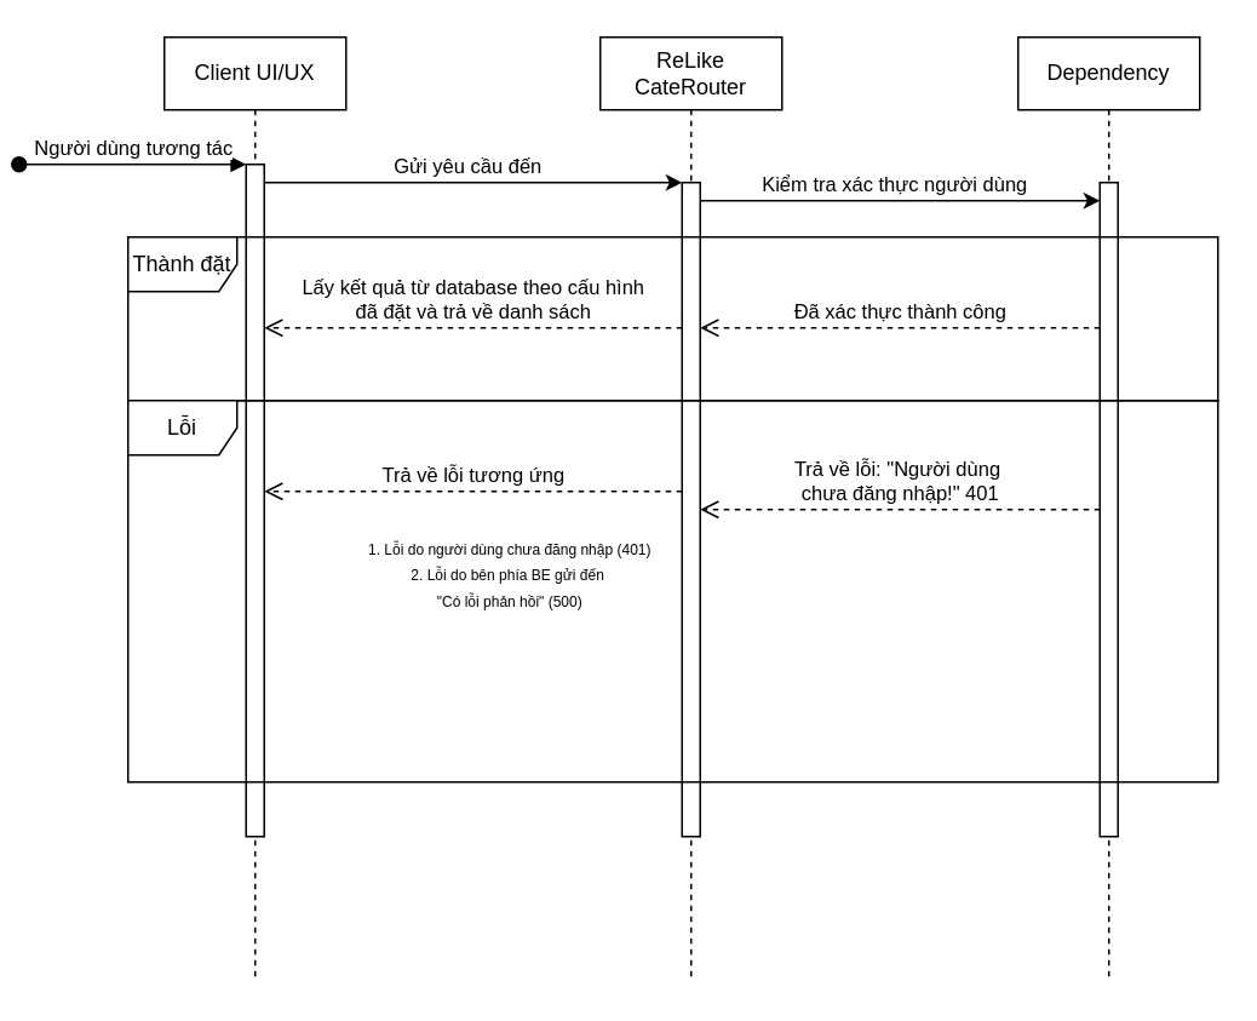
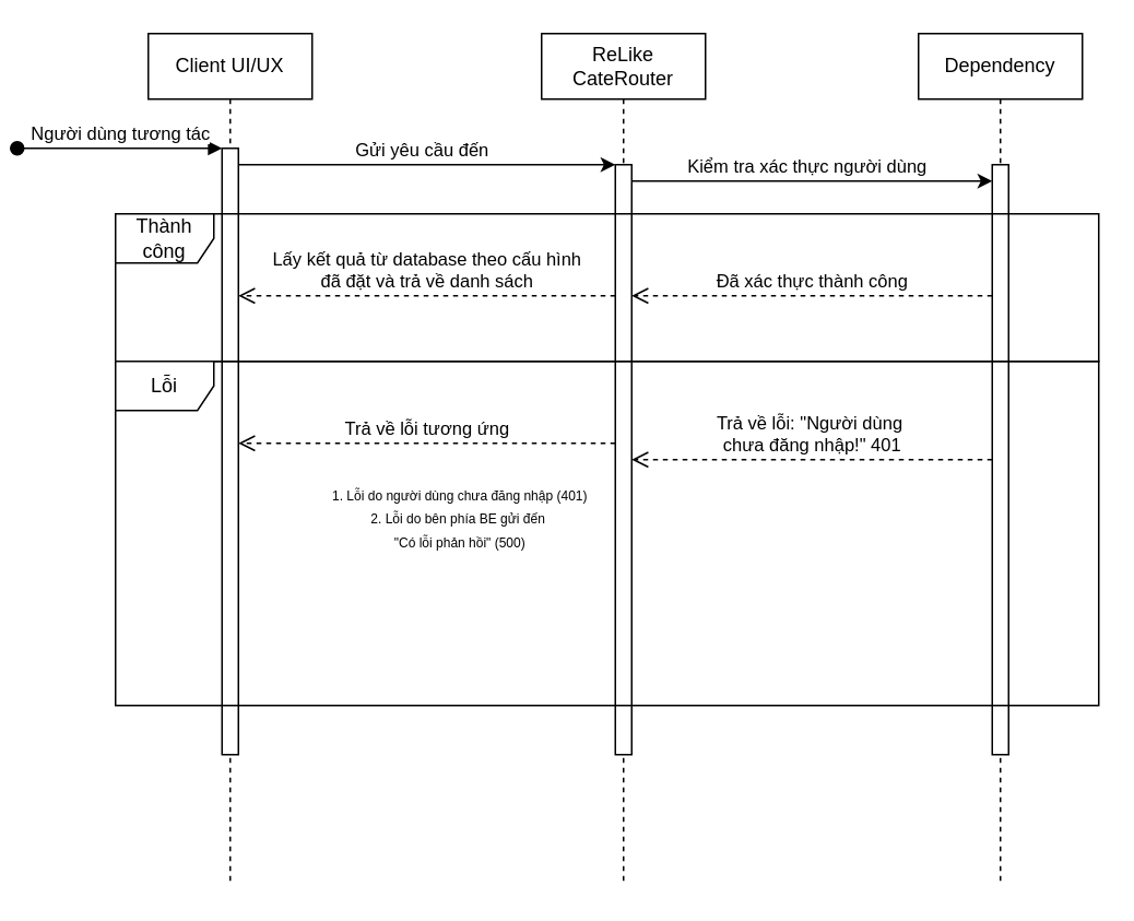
  <mxCell id="0" />
  <mxCell id="1" parent="0" />
  <mxCell id="2" value="Client UI/UX" style="shape=umlLifeline;perimeter=lifelinePerimeter;whiteSpace=wrap;html=1;container=0;dropTarget=0;collapsible=0;recursiveResize=0;outlineConnect=0;portConstraint=eastwest;newEdgeStyle={&quot;edgeStyle&quot;:&quot;elbowEdgeStyle&quot;,&quot;elbow&quot;:&quot;vertical&quot;,&quot;curved&quot;:0,&quot;rounded&quot;:0};" parent="1" vertex="1"><mxGeometry x="40" y="20" width="100" height="520" as="geometry" /></mxCell>
  <mxCell id="3" value="" style="html=1;points=[];perimeter=orthogonalPerimeter;outlineConnect=0;targetShapes=umlLifeline;portConstraint=eastwest;newEdgeStyle={&quot;edgeStyle&quot;:&quot;elbowEdgeStyle&quot;,&quot;elbow&quot;:&quot;vertical&quot;,&quot;curved&quot;:0,&quot;rounded&quot;:0};" parent="2" vertex="1"><mxGeometry x="45" y="70" width="10" height="370" as="geometry" /></mxCell>
  <mxCell id="4" value="Người dùng tương tác" style="html=1;verticalAlign=bottom;startArrow=oval;endArrow=block;startSize=8;edgeStyle=elbowEdgeStyle;elbow=vertical;curved=0;rounded=0;" parent="2" target="3" edge="1"><mxGeometry relative="1" as="geometry"><mxPoint x="-80" y="70" as="sourcePoint" /><Array as="points"><mxPoint x="-60" y="70" /></Array></mxGeometry></mxCell>
  <mxCell id="5" value="ReLike&lt;br&gt;CateRouter" style="shape=umlLifeline;perimeter=lifelinePerimeter;whiteSpace=wrap;html=1;container=0;dropTarget=0;collapsible=0;recursiveResize=0;outlineConnect=0;portConstraint=eastwest;newEdgeStyle={&quot;edgeStyle&quot;:&quot;elbowEdgeStyle&quot;,&quot;elbow&quot;:&quot;vertical&quot;,&quot;curved&quot;:0,&quot;rounded&quot;:0};" parent="1" vertex="1"><mxGeometry x="280" y="20" width="100" height="520" as="geometry" /></mxCell>
  <mxCell id="6" value="" style="html=1;points=[];perimeter=orthogonalPerimeter;outlineConnect=0;targetShapes=umlLifeline;portConstraint=eastwest;newEdgeStyle={&quot;edgeStyle&quot;:&quot;elbowEdgeStyle&quot;,&quot;elbow&quot;:&quot;vertical&quot;,&quot;curved&quot;:0,&quot;rounded&quot;:0};" parent="5" vertex="1"><mxGeometry x="45" y="80" width="10" height="360" as="geometry" /></mxCell>
  <mxCell id="7" value="Dependency" style="shape=umlLifeline;perimeter=lifelinePerimeter;whiteSpace=wrap;html=1;container=0;dropTarget=0;collapsible=0;recursiveResize=0;outlineConnect=0;portConstraint=eastwest;newEdgeStyle={&quot;edgeStyle&quot;:&quot;elbowEdgeStyle&quot;,&quot;elbow&quot;:&quot;vertical&quot;,&quot;curved&quot;:0,&quot;rounded&quot;:0};" parent="1" vertex="1"><mxGeometry x="510" y="20" width="100" height="520" as="geometry" /></mxCell>
  <mxCell id="8" value="" style="html=1;points=[];perimeter=orthogonalPerimeter;outlineConnect=0;targetShapes=umlLifeline;portConstraint=eastwest;newEdgeStyle={&quot;edgeStyle&quot;:&quot;elbowEdgeStyle&quot;,&quot;elbow&quot;:&quot;vertical&quot;,&quot;curved&quot;:0,&quot;rounded&quot;:0};" parent="7" vertex="1"><mxGeometry x="45" y="80" width="10" height="360" as="geometry" /></mxCell>
  <mxCell id="9" value="" style="endArrow=classic;html=1;rounded=0;" parent="1" source="3" edge="1"><mxGeometry width="50" height="50" relative="1" as="geometry"><mxPoint x="149.81" y="100" as="sourcePoint" /><mxPoint x="325" y="100" as="targetPoint" /></mxGeometry></mxCell>
  <mxCell id="10" value="Gửi yêu cầu đến" style="edgeLabel;html=1;align=center;verticalAlign=middle;resizable=0;points=[];" parent="9" vertex="1" connectable="0"><mxGeometry x="-0.039" relative="1" as="geometry"><mxPoint y="-10" as="offset" /></mxGeometry></mxCell>
  <mxCell id="11" value="" style="endArrow=classic;html=1;rounded=0;" parent="1" target="8" edge="1"><mxGeometry width="50" height="50" relative="1" as="geometry"><mxPoint x="335" y="110" as="sourcePoint" /><mxPoint x="505" y="110" as="targetPoint" /></mxGeometry></mxCell>
  <mxCell id="12" value="Kiểm tra xác thực người dùng" style="edgeLabel;html=1;align=center;verticalAlign=middle;resizable=0;points=[];" parent="11" vertex="1" connectable="0"><mxGeometry x="-0.039" relative="1" as="geometry"><mxPoint y="-10" as="offset" /></mxGeometry></mxCell>
- <mxCell id="13" value="Thành đặt" style="shape=umlFrame;whiteSpace=wrap;html=1;pointerEvents=0;" parent="1" vertex="1"><mxGeometry x="20" y="130" width="600" height="90" as="geometry" /></mxCell>
+ <mxCell id="13" value="Thành công" style="shape=umlFrame;whiteSpace=wrap;html=1;pointerEvents=0;" parent="1" vertex="1"><mxGeometry x="20" y="130" width="600" height="90" as="geometry" /></mxCell>
  <mxCell id="14" value="Lỗi" style="shape=umlFrame;whiteSpace=wrap;html=1;pointerEvents=0;" parent="1" vertex="1"><mxGeometry x="20" y="220" width="600" height="210" as="geometry" /></mxCell>
  <mxCell id="15" value="Trả về lỗi tương ứng" style="html=1;verticalAlign=bottom;endArrow=open;dashed=1;endSize=8;curved=0;rounded=0;" parent="1" target="3" edge="1"><mxGeometry relative="1" as="geometry"><mxPoint x="325" y="270" as="sourcePoint" /><mxPoint x="155" y="270" as="targetPoint" /></mxGeometry></mxCell>
  <mxCell id="16" value="&lt;div&gt;&lt;font style=&quot;font-size: 8px;&quot;&gt;&lt;br&gt;&lt;/font&gt;&lt;/div&gt;&lt;div&gt;&lt;font style=&quot;font-size: 8px;&quot;&gt;1. Lỗi do người dùng chưa đăng nhập (401)&lt;/font&gt;&lt;/div&gt;&lt;div&gt;&lt;font style=&quot;font-size: 8px;&quot;&gt;2. Lỗi do bên phía BE gửi đến&amp;nbsp;&lt;/font&gt;&lt;/div&gt;&lt;div&gt;&lt;font style=&quot;font-size: 8px;&quot;&gt;&quot;Có lỗi phản hồi&quot; (500)&lt;/font&gt;&lt;/div&gt;&lt;div&gt;&lt;font style=&quot;font-size: 8px;&quot;&gt;&lt;br&gt;&lt;/font&gt;&lt;/div&gt;" style="text;html=1;align=center;verticalAlign=middle;resizable=0;points=[];autosize=1;strokeColor=none;fillColor=none;" parent="1" vertex="1"><mxGeometry x="140" y="270" width="180" height="90" as="geometry" /></mxCell>
  <mxCell id="17" value="&lt;font&gt;Trả về lỗi: &quot;Người dùng&amp;nbsp;&lt;/font&gt;&lt;div&gt;&lt;font&gt;chưa đăng nhập!&quot; 401&lt;/font&gt;&lt;/div&gt;" style="html=1;verticalAlign=bottom;endArrow=open;dashed=1;endSize=8;curved=0;rounded=0;" parent="1" source="8" target="6" edge="1"><mxGeometry relative="1" as="geometry"><mxPoint x="500" y="265" as="sourcePoint" /><mxPoint x="330" y="265" as="targetPoint" /></mxGeometry></mxCell>
  <mxCell id="18" value="Lấy kết quả từ database theo cấu hình&lt;br&gt;đã đặt và trả về danh sách" style="html=1;verticalAlign=bottom;endArrow=open;dashed=1;endSize=8;curved=0;rounded=0;" parent="1" target="3" edge="1"><mxGeometry relative="1" as="geometry"><mxPoint x="325" y="180" as="sourcePoint" /><mxPoint x="155" y="180" as="targetPoint" /></mxGeometry></mxCell>
  <mxCell id="19" value="Đã xác thực thành công" style="html=1;verticalAlign=bottom;endArrow=open;dashed=1;endSize=8;curved=0;rounded=0;" parent="1" edge="1"><mxGeometry relative="1" as="geometry"><mxPoint x="555" y="180" as="sourcePoint" /><mxPoint x="335" y="180" as="targetPoint" /></mxGeometry></mxCell>
